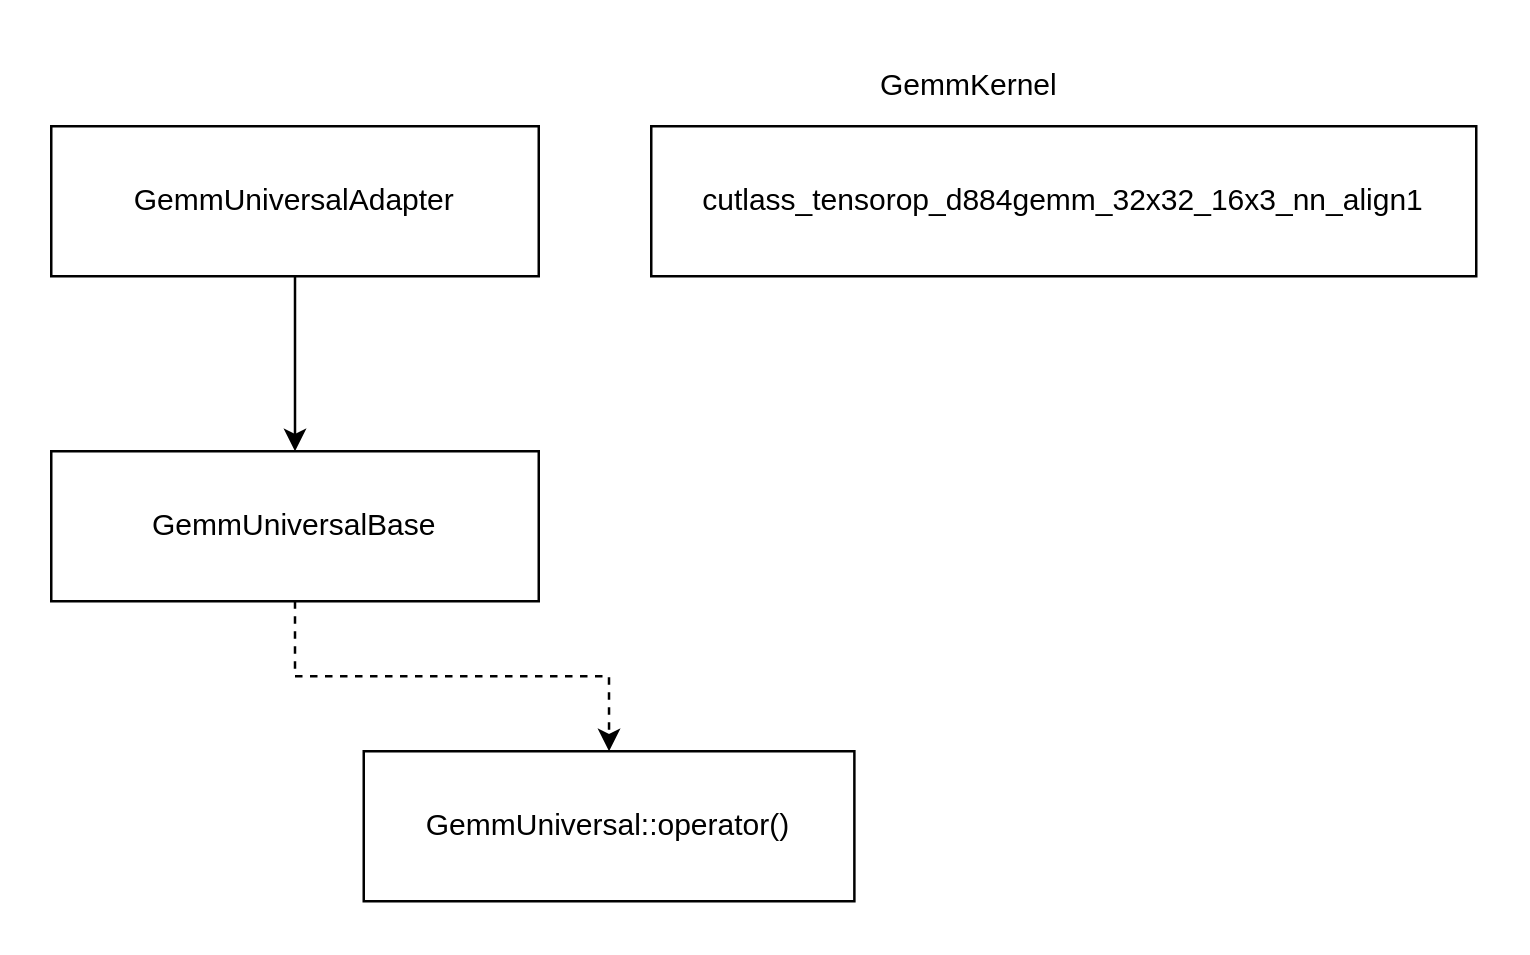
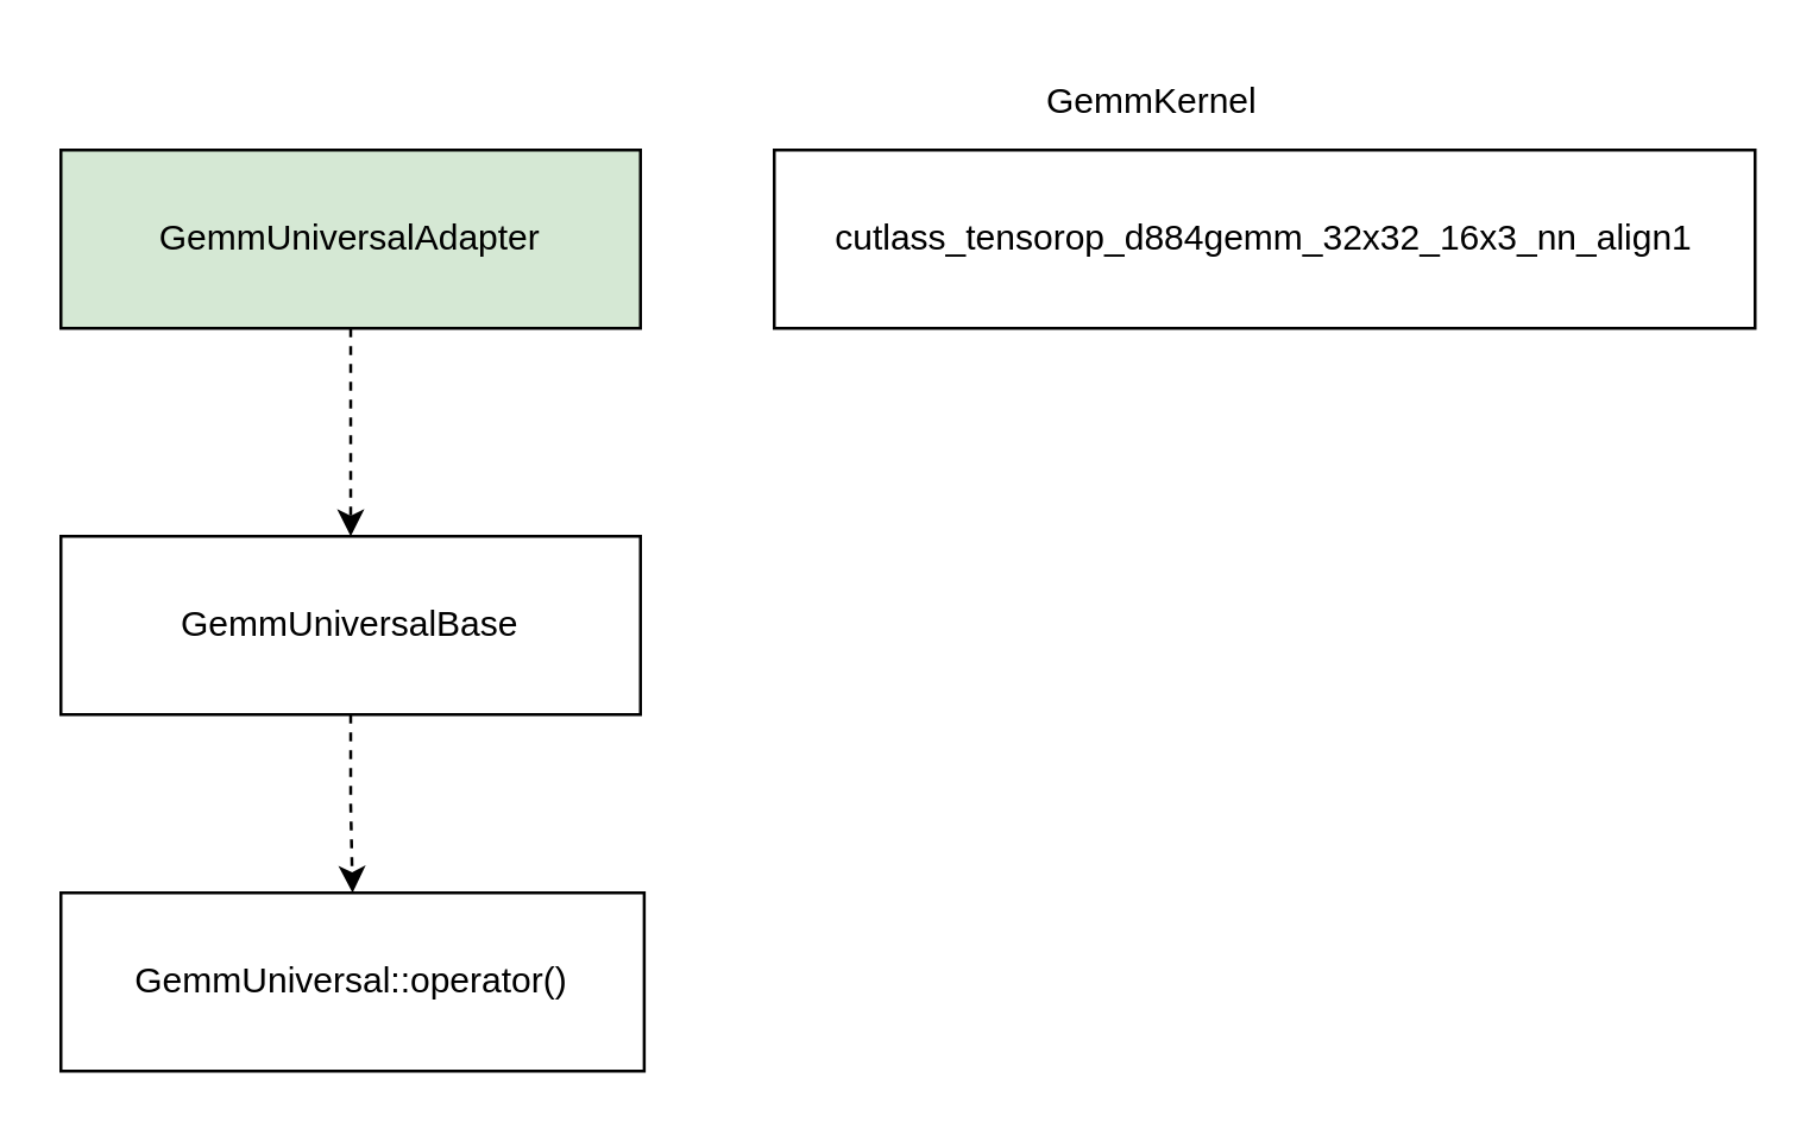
  <mxCell id="0" />
  <mxCell id="1" parent="0" />
  <mxCell id="2" value="cutlass_tensorop_d884gemm_32x32_16x3_nn_align1" style="rounded=0;whiteSpace=wrap;html=1;" vertex="1" parent="1"><mxGeometry x="260" y="50" width="330" height="60" as="geometry" /></mxCell>
- <mxCell id="3" style="edgeStyle=orthogonalEdgeStyle;rounded=0;orthogonalLoop=1;jettySize=auto;html=1;exitX=0.5;exitY=1;exitDx=0;exitDy=0;" edge="1" parent="1" source="4" target="6"><mxGeometry relative="1" as="geometry" /></mxCell>
- <mxCell id="4" value="GemmUniversalAdapter" style="rounded=0;whiteSpace=wrap;html=1;" vertex="1" parent="1"><mxGeometry x="20" y="50" width="195" height="60" as="geometry" /></mxCell>
+ <mxCell id="3" style="edgeStyle=orthogonalEdgeStyle;rounded=0;orthogonalLoop=1;jettySize=auto;html=1;exitX=0.5;exitY=1;exitDx=0;exitDy=0;dashed=1;" edge="1" parent="1" source="4" target="6"><mxGeometry relative="1" as="geometry" /></mxCell>
+ <mxCell id="4" value="GemmUniversalAdapter" style="rounded=0;whiteSpace=wrap;html=1;fillColor=#d5e8d4;" vertex="1" parent="1"><mxGeometry x="20" y="50" width="195" height="60" as="geometry" /></mxCell>
  <mxCell id="5" style="edgeStyle=orthogonalEdgeStyle;rounded=0;orthogonalLoop=1;jettySize=auto;html=1;exitX=0.5;exitY=1;exitDx=0;exitDy=0;entryX=0.5;entryY=0;entryDx=0;entryDy=0;dashed=1;" edge="1" parent="1" source="6" target="8"><mxGeometry relative="1" as="geometry" /></mxCell>
  <mxCell id="6" value="GemmUniversalBase" style="rounded=0;whiteSpace=wrap;html=1;" vertex="1" parent="1"><mxGeometry x="20" y="180" width="195" height="60" as="geometry" /></mxCell>
  <mxCell id="7" value="GemmKernel" style="text;whiteSpace=wrap;" vertex="1" parent="1"><mxGeometry x="350" y="20" width="100" height="40" as="geometry" /></mxCell>
- <mxCell id="8" value="GemmUniversal::operator()" style="rounded=0;whiteSpace=wrap;html=1;" vertex="1" parent="1"><mxGeometry x="145" y="300" width="196.25" height="60" as="geometry" /></mxCell>
+ <mxCell id="8" value="GemmUniversal::operator()" style="rounded=0;whiteSpace=wrap;html=1;" vertex="1" parent="1"><mxGeometry x="20" y="300" width="196.25" height="60" as="geometry" /></mxCell>
